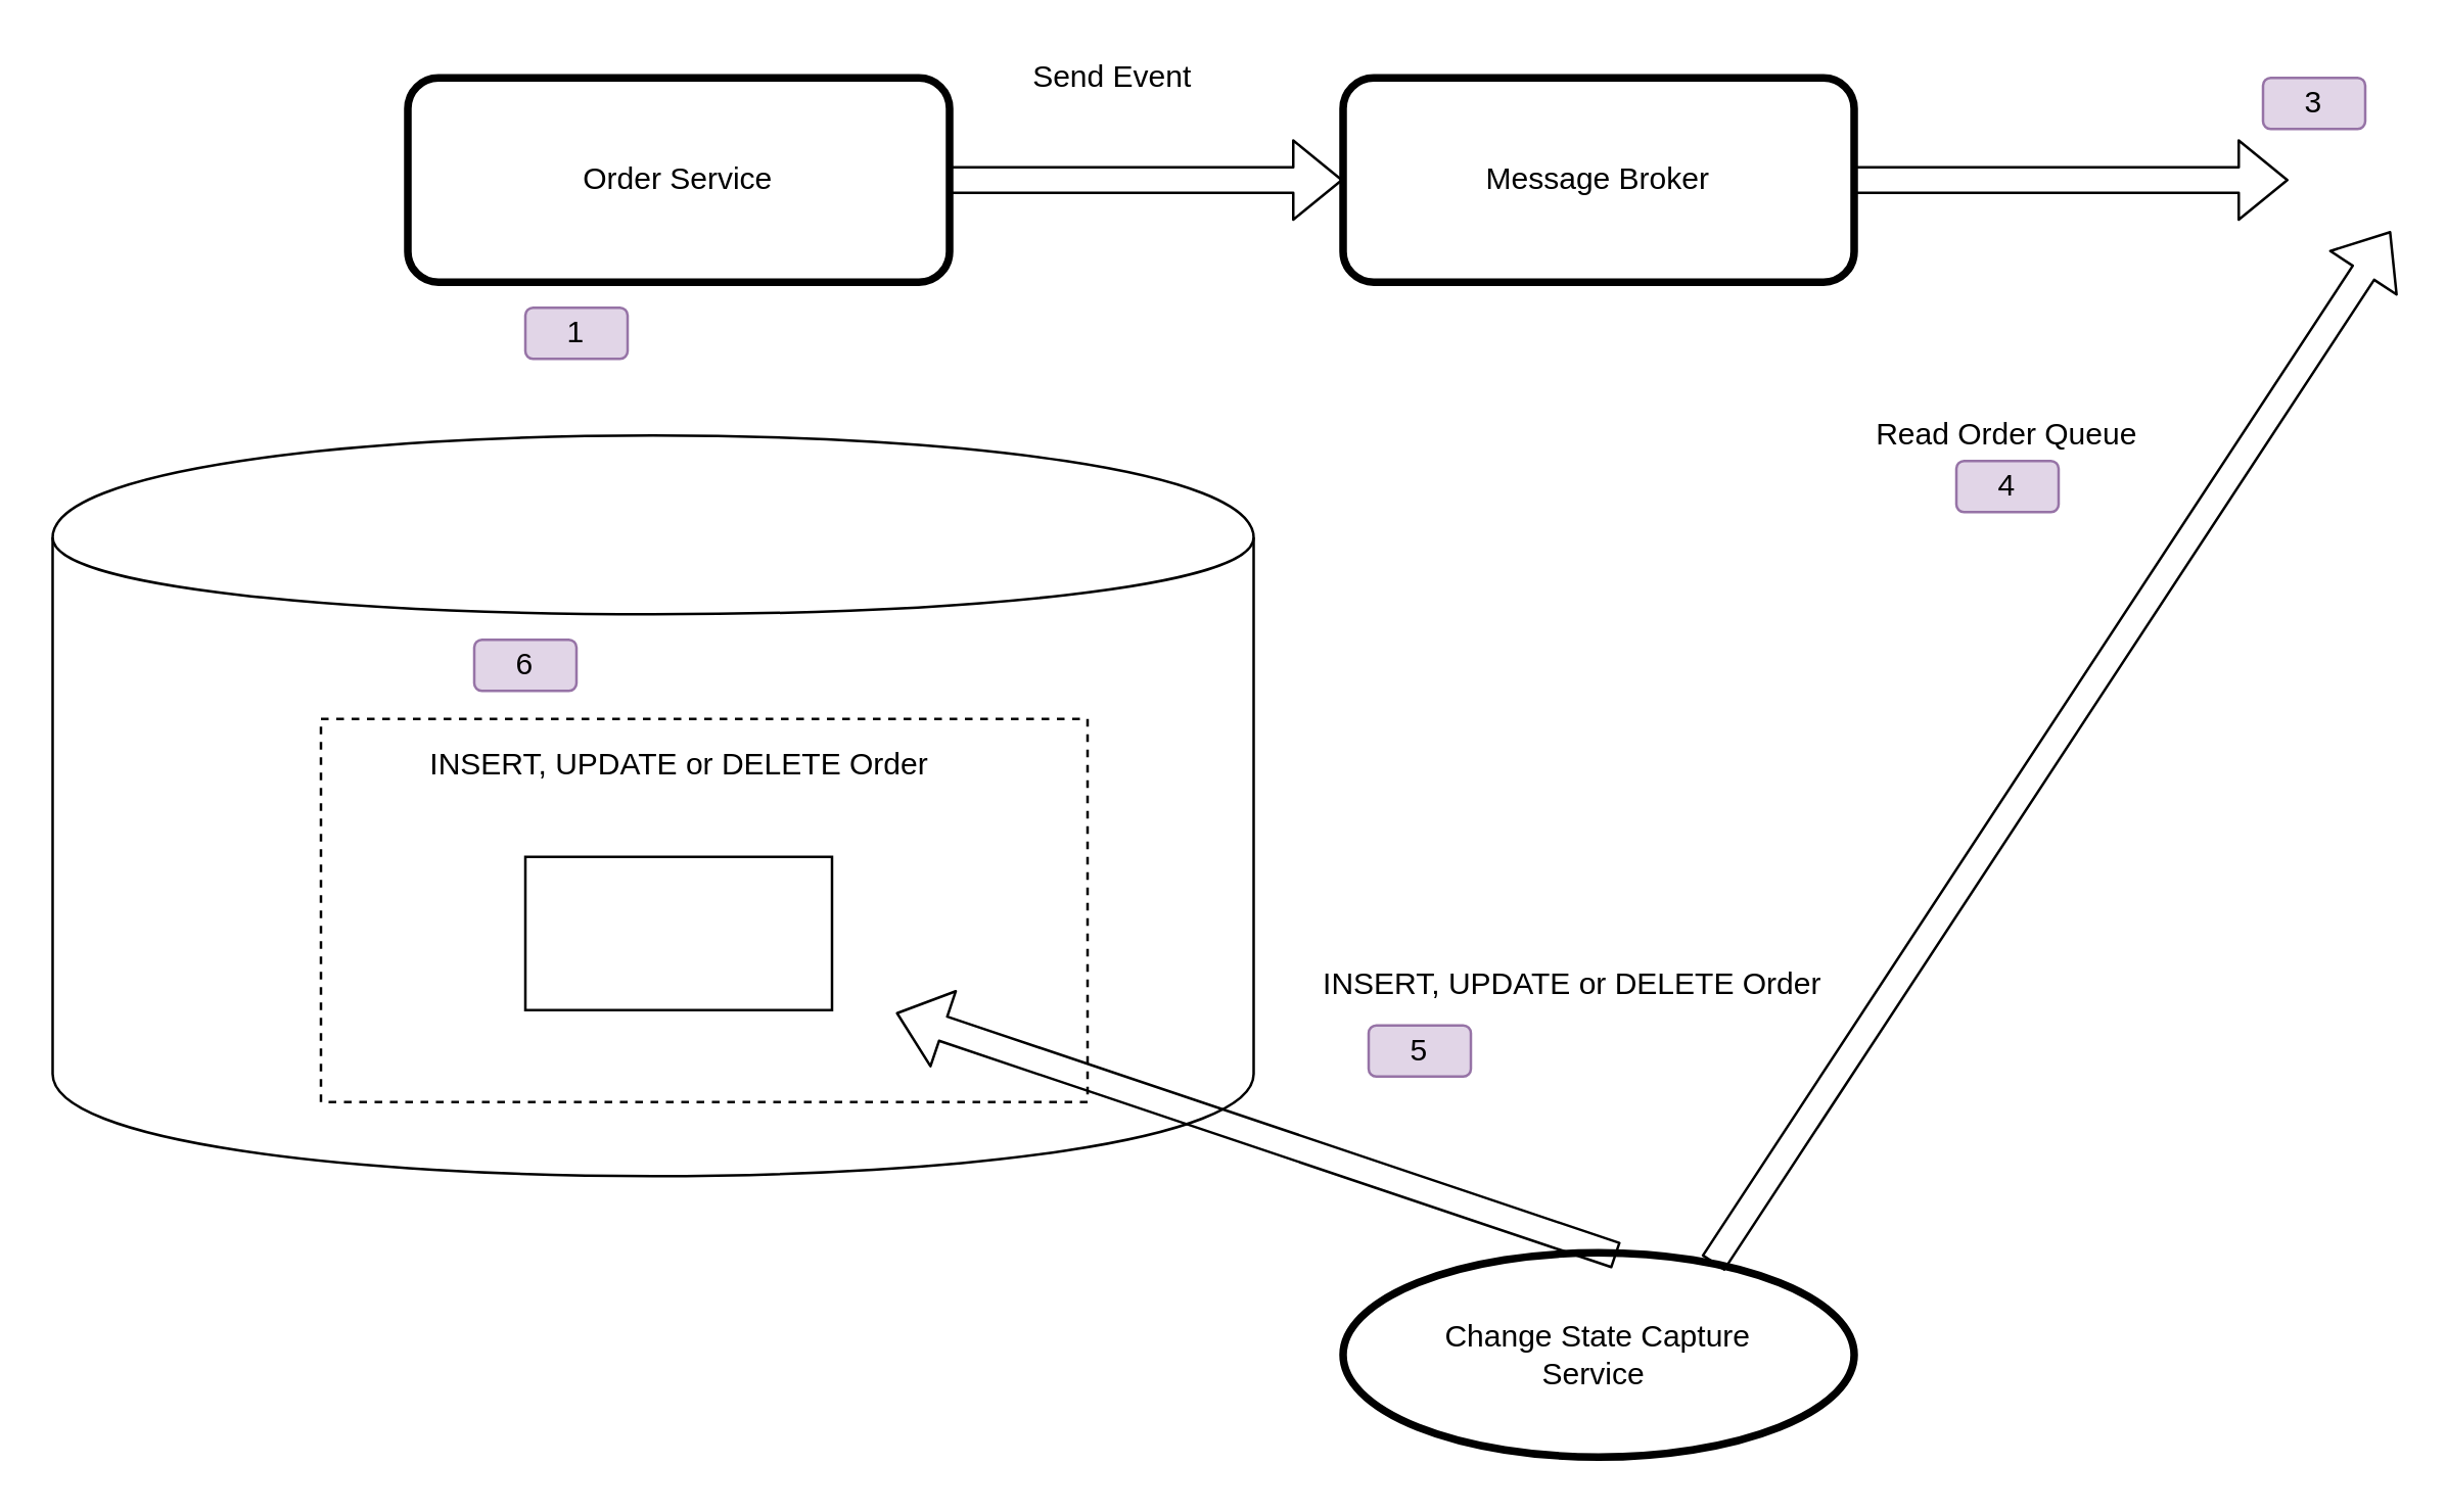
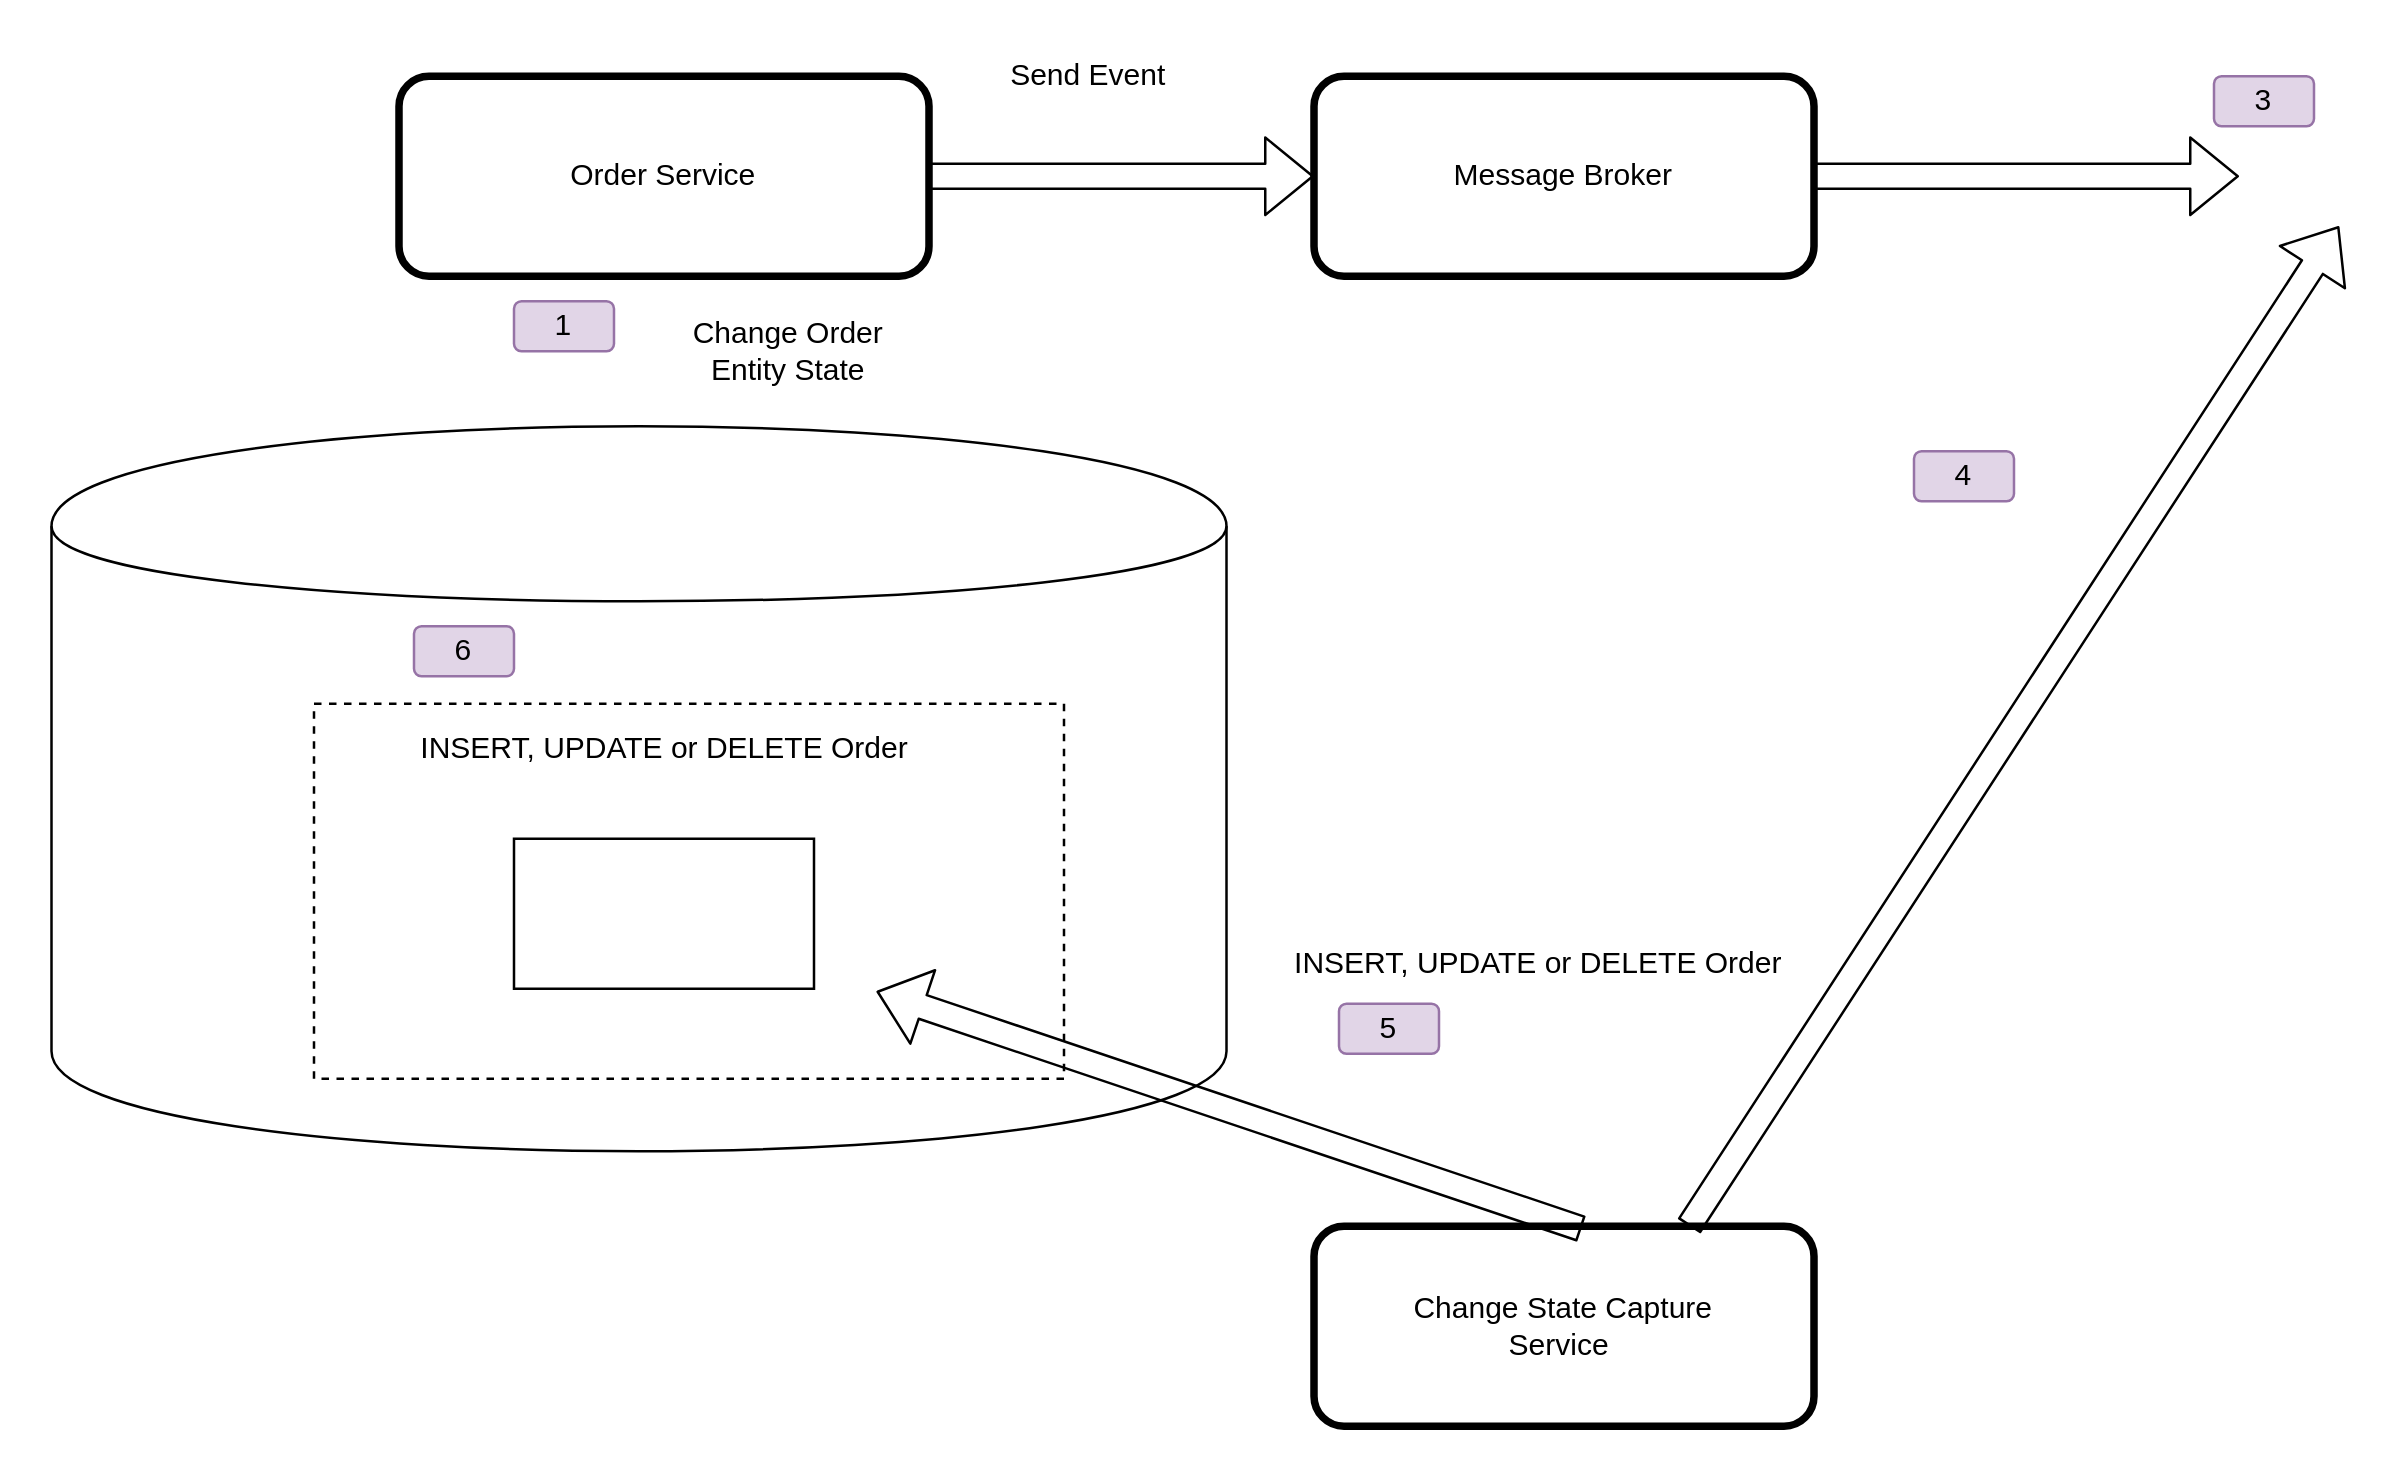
  <mxCell id="0" />
  <mxCell id="1" parent="0" />
  <mxCell id="2" value="" style="shape=cylinder;whiteSpace=wrap;html=1;boundedLbl=1;backgroundOutline=1;" parent="1" vertex="1"><mxGeometry x="20" y="170" width="470" height="290" as="geometry" /></mxCell>
  <mxCell id="3" value="" style="rounded=0;whiteSpace=wrap;html=1;" parent="1" vertex="1"><mxGeometry x="205" y="335" width="120" height="60" as="geometry" /></mxCell>
  <mxCell id="4" value="" style="rounded=0;whiteSpace=wrap;html=1;fillColor=none;dashed=1;" parent="1" vertex="1"><mxGeometry x="125" y="281" width="300" height="150" as="geometry" /></mxCell>
  <mxCell id="5" value="INSERT, UPDATE or DELETE Order" style="text;html=1;strokeColor=none;fillColor=none;align=center;verticalAlign=middle;whiteSpace=wrap;rounded=0;dashed=1;" parent="1" vertex="1"><mxGeometry x="142.5" y="290" width="245" height="18" as="geometry" /></mxCell>
  <mxCell id="6" value="Order Service" style="rounded=1;whiteSpace=wrap;html=1;fillColor=none;strokeWidth=3;" parent="1" vertex="1"><mxGeometry x="159" y="30" width="212" height="80" as="geometry" /></mxCell>
+ <mxCell id="7" value="Change Order Entity State" style="text;html=1;strokeColor=none;fillColor=none;align=center;verticalAlign=middle;whiteSpace=wrap;rounded=0;" parent="1" vertex="1"><mxGeometry x="270" y="130" width="90" height="20" as="geometry" /></mxCell>
  <mxCell id="8" value="Message Broker" style="rounded=1;whiteSpace=wrap;html=1;strokeWidth=3;fillColor=none;" parent="1" vertex="1"><mxGeometry x="525" y="30" width="200" height="80" as="geometry" /></mxCell>
  <mxCell id="9" value="" style="shape=flexArrow;endArrow=classic;html=1;exitX=1;exitY=0.5;exitDx=0;exitDy=0;" parent="1" source="8" edge="1"><mxGeometry width="50" height="50" relative="1" as="geometry"><mxPoint x="775" y="90" as="sourcePoint" /><mxPoint x="895" y="70" as="targetPoint" /></mxGeometry></mxCell>
- <mxCell id="10" value="Change State Capture&lt;br&gt;Service&amp;nbsp;" style="ellipse;whiteSpace=wrap;html=1;strokeWidth=3;fillColor=none;" parent="1" vertex="1"><mxGeometry x="525" y="490" width="200" height="80" as="geometry" /></mxCell>
+ <mxCell id="10" value="Change State Capture&lt;br&gt;Service&amp;nbsp;" style="rounded=1;whiteSpace=wrap;html=1;strokeWidth=3;fillColor=none;" parent="1" vertex="1"><mxGeometry x="525" y="490" width="200" height="80" as="geometry" /></mxCell>
  <mxCell id="11" value="" style="shape=flexArrow;endArrow=classic;html=1;exitX=0.535;exitY=0.013;exitDx=0;exitDy=0;exitPerimeter=0;entryX=0.75;entryY=0.767;entryDx=0;entryDy=0;entryPerimeter=0;" parent="1" source="10" target="4" edge="1"><mxGeometry width="50" height="50" relative="1" as="geometry"><mxPoint x="245" y="640" as="sourcePoint" /><mxPoint x="465" y="480" as="targetPoint" /></mxGeometry></mxCell>
  <mxCell id="12" value="INSERT, UPDATE or DELETE Order" style="text;html=1;strokeColor=none;fillColor=none;align=center;verticalAlign=middle;whiteSpace=wrap;rounded=0;" parent="1" vertex="1"><mxGeometry x="515" y="375" width="200" height="20" as="geometry" /></mxCell>
  <mxCell id="13" value="" style="shape=flexArrow;endArrow=classic;html=1;exitX=0.75;exitY=0;exitDx=0;exitDy=0;" parent="1" source="10" edge="1"><mxGeometry width="50" height="50" relative="1" as="geometry"><mxPoint x="648" y="380" as="sourcePoint" /><mxPoint x="935" y="90" as="targetPoint" /></mxGeometry></mxCell>
  <mxCell id="14" value="Send Event" style="text;html=1;strokeColor=none;fillColor=none;align=center;verticalAlign=middle;whiteSpace=wrap;rounded=0;" parent="1" vertex="1"><mxGeometry x="390" y="20" width="90" height="20" as="geometry" /></mxCell>
  <mxCell id="15" value="1" style="text;html=1;strokeColor=#9673a6;fillColor=#e1d5e7;align=center;verticalAlign=middle;whiteSpace=wrap;rounded=1;" parent="1" vertex="1"><mxGeometry x="205" y="120" width="40" height="20" as="geometry" /></mxCell>
- <mxCell id="16" value="6" style="text;html=1;strokeColor=#9673a6;fillColor=#e1d5e7;align=center;verticalAlign=middle;whiteSpace=wrap;rounded=1;" parent="1" vertex="1"><mxGeometry x="185" y="250" width="40" height="20" as="geometry" /></mxCell>
+ <mxCell id="16" value="6" style="text;html=1;strokeColor=#9673a6;fillColor=#e1d5e7;align=center;verticalAlign=middle;whiteSpace=wrap;rounded=1;" parent="1" vertex="1"><mxGeometry x="165" y="250" width="40" height="20" as="geometry" /></mxCell>
  <mxCell id="17" value="3" style="text;html=1;strokeColor=#9673a6;fillColor=#e1d5e7;align=center;verticalAlign=middle;whiteSpace=wrap;rounded=1;" parent="1" vertex="1"><mxGeometry x="885" y="30" width="40" height="20" as="geometry" /></mxCell>
  <mxCell id="18" value="5" style="text;html=1;strokeColor=#9673a6;fillColor=#e1d5e7;align=center;verticalAlign=middle;whiteSpace=wrap;rounded=1;" parent="1" vertex="1"><mxGeometry x="535" y="401" width="40" height="20" as="geometry" /></mxCell>
  <mxCell id="19" value="" style="shape=flexArrow;endArrow=classic;html=1;exitX=1;exitY=0.5;exitDx=0;exitDy=0;" edge="1" parent="1"><mxGeometry width="50" height="50" relative="1" as="geometry"><mxPoint x="371" y="70" as="sourcePoint" /><mxPoint x="525" y="70" as="targetPoint" /></mxGeometry></mxCell>
- <mxCell id="20" value="Read Order Queue" style="text;html=1;strokeColor=none;fillColor=none;align=center;verticalAlign=middle;whiteSpace=wrap;rounded=0;" vertex="1" parent="1"><mxGeometry x="685" y="160" width="200" height="20" as="geometry" /></mxCell>
  <mxCell id="21" value="4" style="text;html=1;strokeColor=#9673a6;fillColor=#e1d5e7;align=center;verticalAlign=middle;whiteSpace=wrap;rounded=1;" vertex="1" parent="1"><mxGeometry x="765" y="180" width="40" height="20" as="geometry" /></mxCell>
